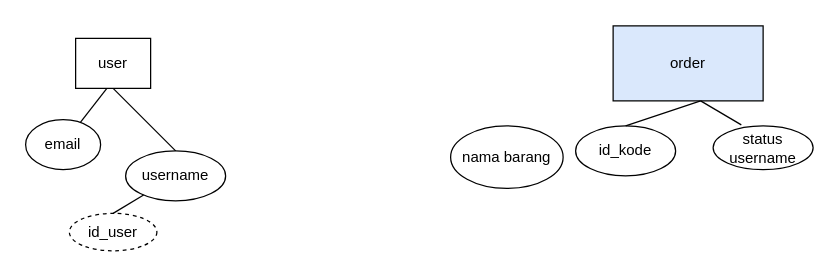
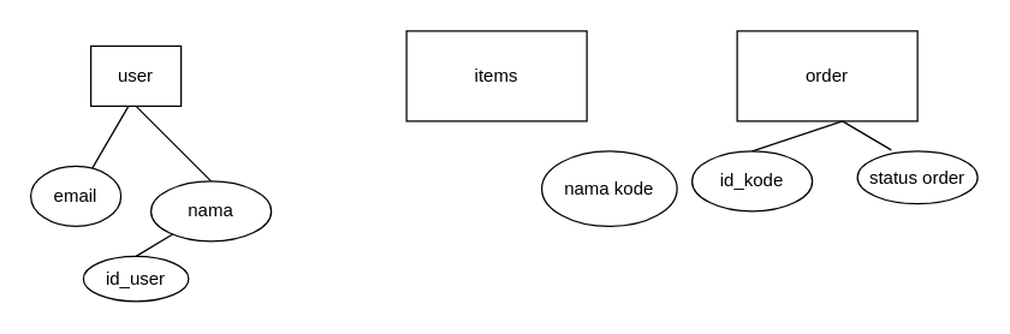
  <mxCell id="0" />
  <mxCell id="1" parent="0" />
  <mxCell id="2" value="user" style="rounded=0;whiteSpace=wrap;html=1;" vertex="1" parent="1"><mxGeometry x="60" y="30" width="60" height="40" as="geometry" /></mxCell>
- <mxCell id="4" value="order" style="rounded=0;whiteSpace=wrap;html=1;fillColor=#dae8fc;" vertex="1" parent="1"><mxGeometry x="490" y="20" width="120" height="60" as="geometry" /></mxCell>
- <mxCell id="5" value="id_user" style="ellipse;whiteSpace=wrap;html=1;rounded=0;dashed=1;" vertex="1" parent="1"><mxGeometry x="55" y="170" width="70" height="30" as="geometry" /></mxCell>
- <mxCell id="6" value="username" style="ellipse;whiteSpace=wrap;html=1;rounded=0;" vertex="1" parent="1"><mxGeometry x="100" y="120" width="80" height="40" as="geometry" /></mxCell>
- <mxCell id="7" value="email" style="ellipse;whiteSpace=wrap;html=1;rounded=0;" vertex="1" parent="1"><mxGeometry x="20" y="95" width="60" height="40" as="geometry" /></mxCell>
+ <mxCell id="3" value="items" style="rounded=0;whiteSpace=wrap;html=1;" vertex="1" parent="1"><mxGeometry x="270" y="20" width="120" height="60" as="geometry" /></mxCell>
+ <mxCell id="4" value="order" style="rounded=0;whiteSpace=wrap;html=1;" vertex="1" parent="1"><mxGeometry x="490" y="20" width="120" height="60" as="geometry" /></mxCell>
+ <mxCell id="5" value="id_user" style="ellipse;whiteSpace=wrap;html=1;rounded=0;" vertex="1" parent="1"><mxGeometry x="55" y="170" width="70" height="30" as="geometry" /></mxCell>
+ <mxCell id="6" value="nama" style="ellipse;whiteSpace=wrap;html=1;rounded=0;" vertex="1" parent="1"><mxGeometry x="100" y="120" width="80" height="40" as="geometry" /></mxCell>
+ <mxCell id="7" value="email" style="ellipse;whiteSpace=wrap;html=1;rounded=0;" vertex="1" parent="1"><mxGeometry y="110" width="60" height="40" as="geometry" x="20" /></mxCell>
  <mxCell id="8" value="" style="endArrow=none;html=1;rounded=0;" edge="1" parent="1" source="7"><mxGeometry width="50" height="50" relative="1" as="geometry"><mxPoint x="90" y="160" as="sourcePoint" /><mxPoint x="85" y="70" as="targetPoint" /></mxGeometry></mxCell>
  <mxCell id="9" value="" style="endArrow=none;html=1;rounded=0;entryX=0.5;entryY=1;entryDx=0;entryDy=0;entryPerimeter=0;" edge="1" parent="1" target="2"><mxGeometry width="50" height="50" relative="1" as="geometry"><mxPoint x="140" y="120" as="sourcePoint" /><mxPoint x="160" y="80" as="targetPoint" /></mxGeometry></mxCell>
- <mxCell id="10" value="nama barang" style="ellipse;whiteSpace=wrap;html=1;" vertex="1" parent="1"><mxGeometry x="360" y="100" width="90" height="50" as="geometry" /></mxCell>
+ <mxCell id="10" value="nama kode" style="ellipse;whiteSpace=wrap;html=1;" vertex="1" parent="1"><mxGeometry x="360" y="100" width="90" height="50" as="geometry" /></mxCell>
  <mxCell id="11" value="" style="endArrow=none;html=1;rounded=0;exitX=0.5;exitY=0;exitDx=0;exitDy=0;" edge="1" parent="1" source="5" target="6"><mxGeometry width="50" height="50" relative="1" as="geometry"><mxPoint x="150" y="130" as="sourcePoint" /><mxPoint x="100" y="80" as="targetPoint" /></mxGeometry></mxCell>
  <mxCell id="12" value="id_kode" style="ellipse;whiteSpace=wrap;html=1;" vertex="1" parent="1"><mxGeometry x="460" y="100" width="80" height="40" as="geometry" /></mxCell>
- <mxCell id="13" value="status username" style="ellipse;whiteSpace=wrap;html=1;" vertex="1" parent="1"><mxGeometry x="570" y="100" width="80" height="35" as="geometry" /></mxCell>
+ <mxCell id="13" value="status order" style="ellipse;whiteSpace=wrap;html=1;" vertex="1" parent="1"><mxGeometry x="570" y="100" width="80" height="35" as="geometry" /></mxCell>
  <mxCell id="14" value="" style="endArrow=none;html=1;rounded=0;exitX=0.5;exitY=0;exitDx=0;exitDy=0;" edge="1" parent="1" source="12"><mxGeometry width="50" height="50" relative="1" as="geometry"><mxPoint x="510" y="130" as="sourcePoint" /><mxPoint x="560" y="80" as="targetPoint" /></mxGeometry></mxCell>
  <mxCell id="15" value="" style="endArrow=none;html=1;rounded=0;entryX=0.282;entryY=-0.022;entryDx=0;entryDy=0;entryPerimeter=0;" edge="1" parent="1" target="13"><mxGeometry width="50" height="50" relative="1" as="geometry"><mxPoint x="560" y="80" as="sourcePoint" /><mxPoint x="570" y="90" as="targetPoint" /></mxGeometry></mxCell>
